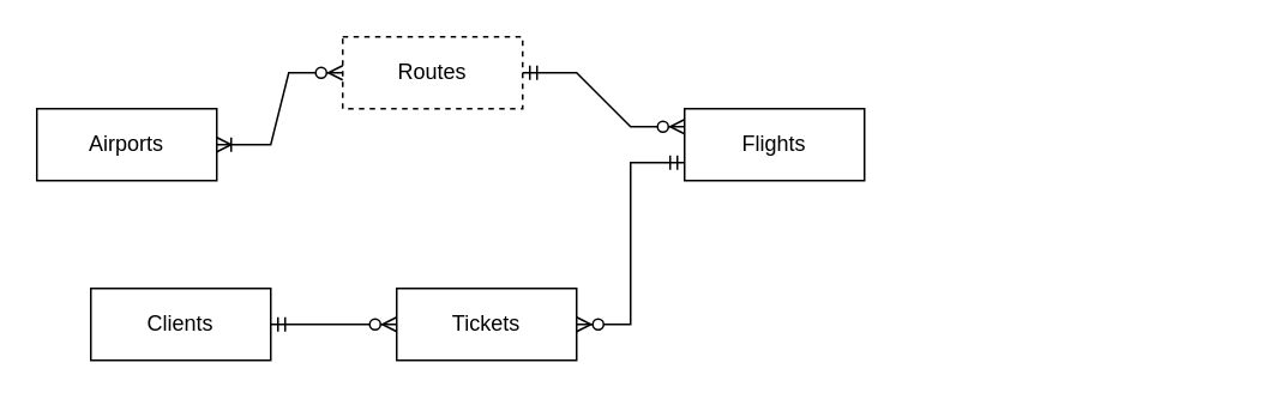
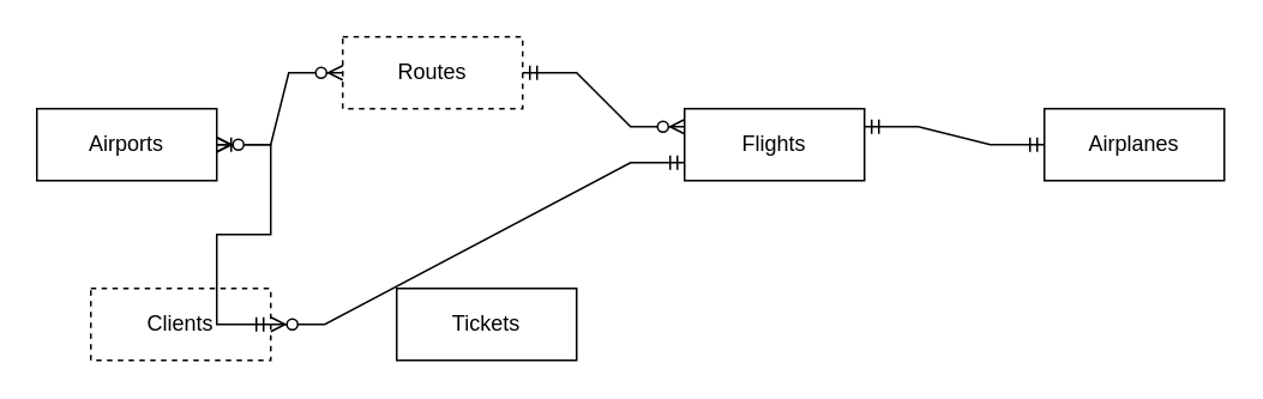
  <mxCell id="0" />
  <mxCell id="1" parent="0" />
  <mxCell id="2" value="Tickets" style="whiteSpace=wrap;html=1;align=center;" parent="1" vertex="1"><mxGeometry x="220" y="160" width="100" height="40" as="geometry" /></mxCell>
  <mxCell id="3" value="Airports" style="whiteSpace=wrap;html=1;align=center;" parent="1" vertex="1"><mxGeometry x="20" y="60" width="100" height="40" as="geometry" /></mxCell>
- <mxCell id="4" value="Clients" style="whiteSpace=wrap;html=1;align=center;" parent="1" vertex="1"><mxGeometry x="50" y="160" width="100" height="40" as="geometry" /></mxCell>
+ <mxCell id="4" value="Clients" style="whiteSpace=wrap;html=1;align=center;dashed=1;" parent="1" vertex="1"><mxGeometry x="50" y="160" width="100" height="40" as="geometry" /></mxCell>
  <mxCell id="5" value="Flights" style="whiteSpace=wrap;html=1;align=center;" parent="1" vertex="1"><mxGeometry x="380" y="60" width="100" height="40" as="geometry" /></mxCell>
  <mxCell id="6" value="Routes" style="whiteSpace=wrap;html=1;align=center;dashed=1;" parent="1" vertex="1"><mxGeometry x="190" y="20" width="100" height="40" as="geometry" /></mxCell>
+ <mxCell id="7" value="Airplanes" style="whiteSpace=wrap;html=1;align=center;" parent="1" vertex="1"><mxGeometry x="580" y="60" width="100" height="40" as="geometry" /></mxCell>
+ <mxCell id="8" value="" style="edgeStyle=entityRelationEdgeStyle;fontSize=12;html=1;endArrow=ERmandOne;startArrow=ERmandOne;rounded=0;entryX=0;entryY=0.5;entryDx=0;entryDy=0;exitX=1;exitY=0.25;exitDx=0;exitDy=0;" parent="1" source="5" target="7" edge="1"><mxGeometry width="100" height="100" relative="1" as="geometry"><mxPoint x="300" y="290" as="sourcePoint" /><mxPoint x="400" y="190" as="targetPoint" /></mxGeometry></mxCell>
  <mxCell id="9" value="" style="edgeStyle=entityRelationEdgeStyle;fontSize=12;html=1;endArrow=ERzeroToMany;startArrow=ERmandOne;rounded=0;exitX=1;exitY=0.5;exitDx=0;exitDy=0;entryX=0;entryY=0.25;entryDx=0;entryDy=0;" parent="1" source="6" target="5" edge="1"><mxGeometry width="100" height="100" relative="1" as="geometry"><mxPoint x="160" y="180" as="sourcePoint" /><mxPoint x="260" y="80" as="targetPoint" /></mxGeometry></mxCell>
- <mxCell id="10" value="" style="edgeStyle=entityRelationEdgeStyle;fontSize=12;html=1;endArrow=ERzeroToMany;startArrow=ERmandOne;rounded=0;entryX=1;entryY=0.5;entryDx=0;entryDy=0;exitX=0;exitY=0.75;exitDx=0;exitDy=0;" parent="1" source="5" target="2" edge="1"><mxGeometry width="100" height="100" relative="1" as="geometry"><mxPoint x="190" y="160" as="sourcePoint" /><mxPoint x="200" y="260" as="targetPoint" /></mxGeometry></mxCell>
+ <mxCell id="10" value="" style="edgeStyle=entityRelationEdgeStyle;fontSize=12;html=1;endArrow=ERzeroToMany;startArrow=ERmandOne;rounded=0;exitX=0;exitY=0.75;exitDx=0;exitDy=0;" parent="1" source="5" target="4" edge="1"><mxGeometry width="100" height="100" relative="1" as="geometry"><mxPoint x="190" y="160" as="sourcePoint" /><mxPoint x="200" y="260" as="targetPoint" /></mxGeometry></mxCell>
  <mxCell id="11" value="" style="edgeStyle=entityRelationEdgeStyle;fontSize=12;html=1;endArrow=ERoneToMany;startArrow=ERzeroToMany;rounded=0;entryX=1;entryY=0.5;entryDx=0;entryDy=0;exitX=0;exitY=0.5;exitDx=0;exitDy=0;" parent="1" source="6" target="3" edge="1"><mxGeometry width="100" height="100" relative="1" as="geometry"><mxPoint x="300" y="290" as="sourcePoint" /><mxPoint x="400" y="190" as="targetPoint" /></mxGeometry></mxCell>
- <mxCell id="12" value="" style="edgeStyle=entityRelationEdgeStyle;fontSize=12;html=1;endArrow=ERzeroToMany;startArrow=ERmandOne;rounded=0;exitX=1;exitY=0.5;exitDx=0;exitDy=0;entryX=0;entryY=0.5;entryDx=0;entryDy=0;" parent="1" source="4" target="2" edge="1"><mxGeometry width="100" height="100" relative="1" as="geometry"><mxPoint x="300" y="290" as="sourcePoint" /><mxPoint x="220" y="180" as="targetPoint" /></mxGeometry></mxCell>
+ <mxCell id="12" value="" style="edgeStyle=entityRelationEdgeStyle;fontSize=12;html=1;endArrow=ERzeroToMany;startArrow=ERmandOne;rounded=0;exitX=1;exitY=0.5;exitDx=0;exitDy=0;" parent="1" source="4" target="3" edge="1"><mxGeometry width="100" height="100" relative="1" as="geometry"><mxPoint x="300" y="290" as="sourcePoint" /><mxPoint x="220" y="180" as="targetPoint" /></mxGeometry></mxCell>
